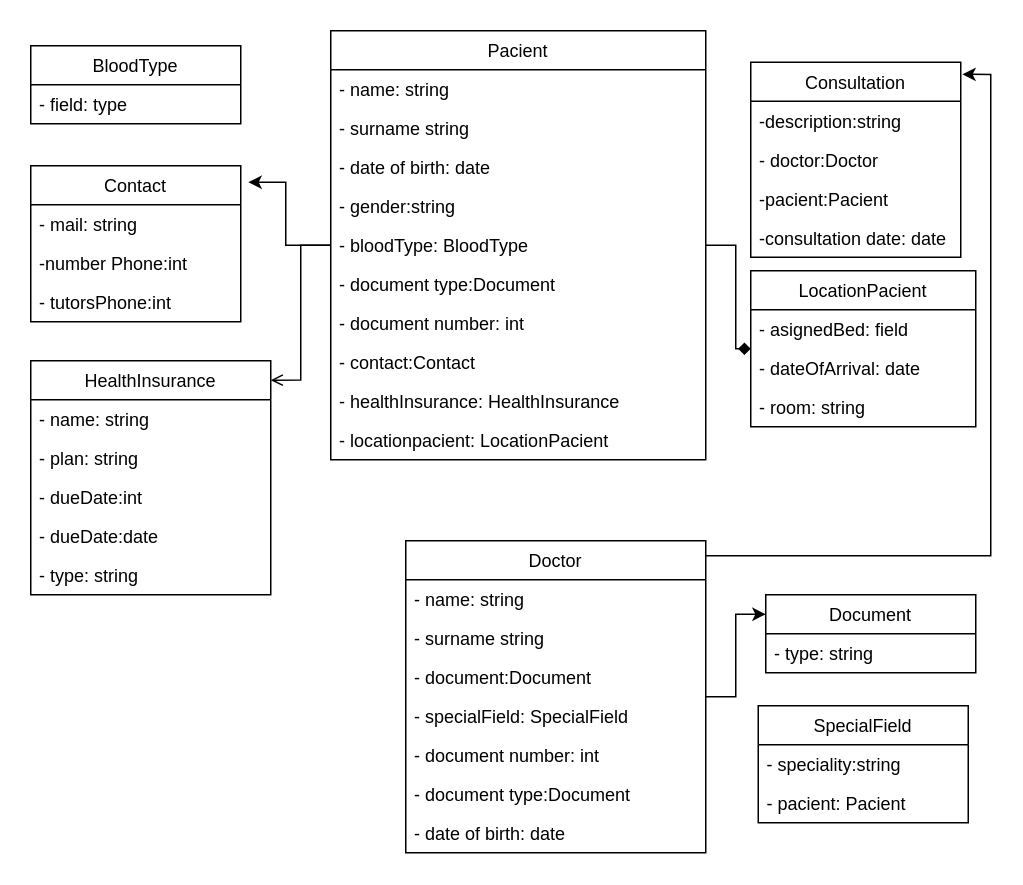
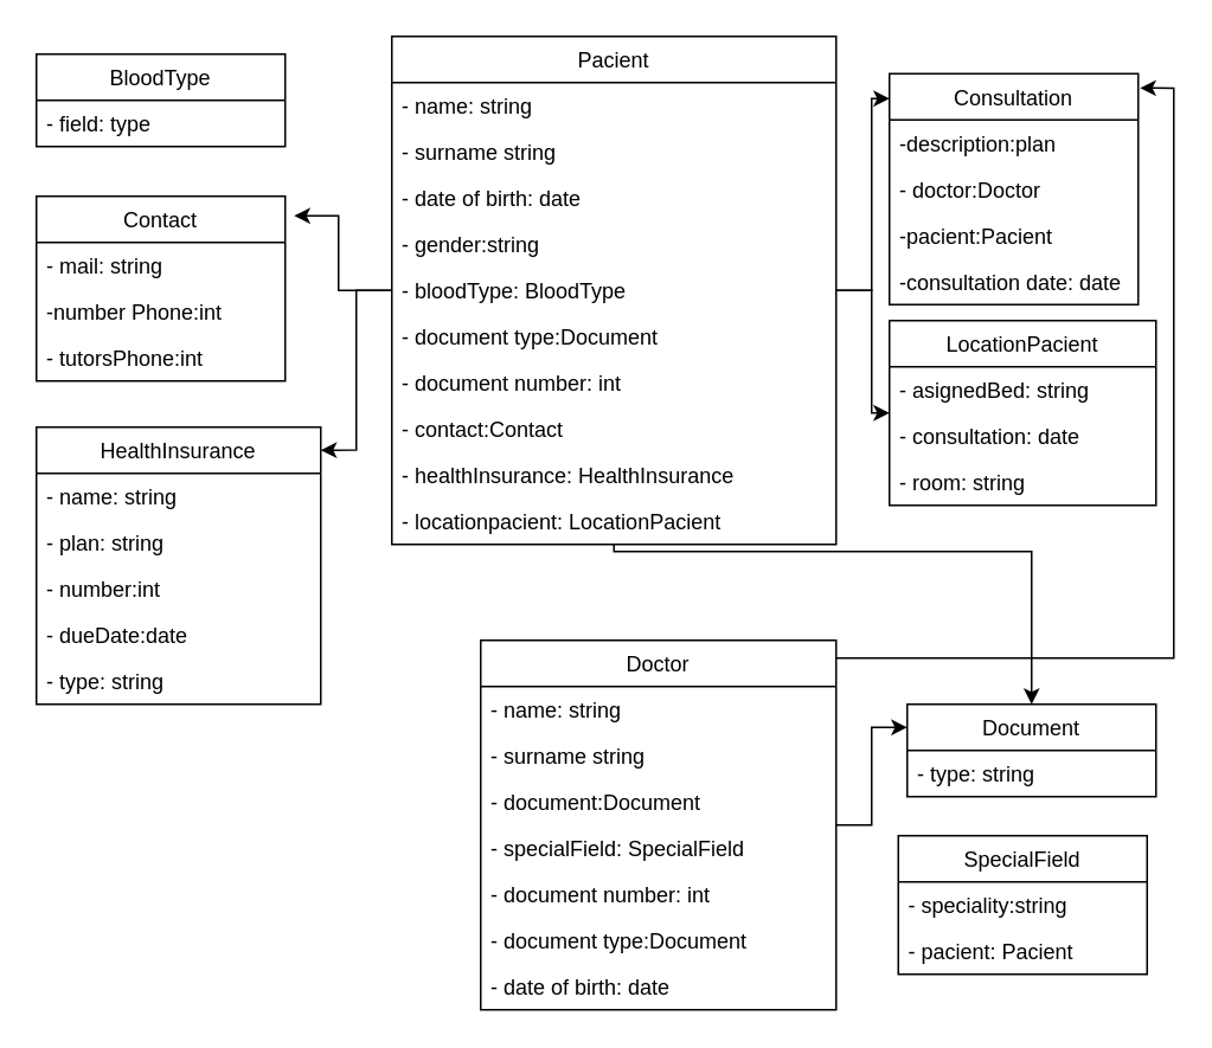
  <mxCell id="0" />
  <mxCell id="1" parent="0" />
- <mxCell id="3" style="edgeStyle=orthogonalEdgeStyle;rounded=0;orthogonalLoop=1;jettySize=auto;html=1;endArrow=diamond;" edge="1" parent="1" source="7" target="46"><mxGeometry relative="1" as="geometry" /></mxCell>
+ <mxCell id="2" style="edgeStyle=orthogonalEdgeStyle;rounded=0;orthogonalLoop=1;jettySize=auto;html=1;entryX=0;entryY=0.108;entryDx=0;entryDy=0;entryPerimeter=0;" edge="1" parent="1" source="7" target="28"><mxGeometry relative="1" as="geometry" /></mxCell>
+ <mxCell id="3" style="edgeStyle=orthogonalEdgeStyle;rounded=0;orthogonalLoop=1;jettySize=auto;html=1;" edge="1" parent="1" source="7" target="46"><mxGeometry relative="1" as="geometry" /></mxCell>
  <mxCell id="4" style="edgeStyle=orthogonalEdgeStyle;rounded=0;orthogonalLoop=1;jettySize=auto;html=1;entryX=1.036;entryY=0.106;entryDx=0;entryDy=0;entryPerimeter=0;" edge="1" parent="1" source="7" target="33"><mxGeometry relative="1" as="geometry" /></mxCell>
- <mxCell id="5" style="edgeStyle=orthogonalEdgeStyle;rounded=0;orthogonalLoop=1;jettySize=auto;html=1;entryX=1;entryY=0.083;entryDx=0;entryDy=0;entryPerimeter=0;endArrow=open;" edge="1" parent="1" source="7" target="37"><mxGeometry relative="1" as="geometry" /></mxCell>
+ <mxCell id="5" style="edgeStyle=orthogonalEdgeStyle;rounded=0;orthogonalLoop=1;jettySize=auto;html=1;entryX=1;entryY=0.083;entryDx=0;entryDy=0;entryPerimeter=0;" edge="1" parent="1" source="7" target="37"><mxGeometry relative="1" as="geometry" /></mxCell>
+ <mxCell id="6" style="edgeStyle=orthogonalEdgeStyle;rounded=0;orthogonalLoop=1;jettySize=auto;html=1;entryX=0.5;entryY=0;entryDx=0;entryDy=0;" edge="1" parent="1" source="7" target="50"><mxGeometry relative="1" as="geometry"><Array as="points"><mxPoint x="345" y="310" /><mxPoint x="580" y="310" /></Array></mxGeometry></mxCell>
  <mxCell id="7" value="Pacient" style="swimlane;fontStyle=0;childLayout=stackLayout;horizontal=1;startSize=26;fillColor=none;horizontalStack=0;resizeParent=1;resizeParentMax=0;resizeLast=0;collapsible=1;marginBottom=0;" parent="1" vertex="1"><mxGeometry x="220" y="20" width="250" height="286" as="geometry" /></mxCell>
  <mxCell id="8" value="- name: string" style="text;strokeColor=none;fillColor=none;align=left;verticalAlign=top;spacingLeft=4;spacingRight=4;overflow=hidden;rotatable=0;points=[[0,0.5],[1,0.5]];portConstraint=eastwest;" parent="7" vertex="1"><mxGeometry y="26" width="250" height="26" as="geometry" /></mxCell>
  <mxCell id="9" value="- surname string" style="text;strokeColor=none;fillColor=none;align=left;verticalAlign=top;spacingLeft=4;spacingRight=4;overflow=hidden;rotatable=0;points=[[0,0.5],[1,0.5]];portConstraint=eastwest;" parent="7" vertex="1"><mxGeometry y="52" width="250" height="26" as="geometry" /></mxCell>
  <mxCell id="10" value="- date of birth: date" style="text;strokeColor=none;fillColor=none;align=left;verticalAlign=top;spacingLeft=4;spacingRight=4;overflow=hidden;rotatable=0;points=[[0,0.5],[1,0.5]];portConstraint=eastwest;" parent="7" vertex="1"><mxGeometry y="78" width="250" height="26" as="geometry" /></mxCell>
  <mxCell id="11" value="- gender:string" style="text;strokeColor=none;fillColor=none;align=left;verticalAlign=top;spacingLeft=4;spacingRight=4;overflow=hidden;rotatable=0;points=[[0,0.5],[1,0.5]];portConstraint=eastwest;" parent="7" vertex="1"><mxGeometry y="104" width="250" height="26" as="geometry" /></mxCell>
  <mxCell id="12" value="- bloodType: BloodType " style="text;strokeColor=none;fillColor=none;align=left;verticalAlign=top;spacingLeft=4;spacingRight=4;overflow=hidden;rotatable=0;points=[[0,0.5],[1,0.5]];portConstraint=eastwest;" parent="7" vertex="1"><mxGeometry y="130" width="250" height="26" as="geometry" /></mxCell>
  <mxCell id="13" value="- document type:Document&#10;" style="text;strokeColor=none;fillColor=none;align=left;verticalAlign=top;spacingLeft=4;spacingRight=4;overflow=hidden;rotatable=0;points=[[0,0.5],[1,0.5]];portConstraint=eastwest;" vertex="1" parent="7"><mxGeometry y="156" width="250" height="26" as="geometry" /></mxCell>
  <mxCell id="14" value="- document number: int" style="text;strokeColor=none;fillColor=none;align=left;verticalAlign=top;spacingLeft=4;spacingRight=4;overflow=hidden;rotatable=0;points=[[0,0.5],[1,0.5]];portConstraint=eastwest;" parent="7" vertex="1"><mxGeometry y="182" width="250" height="26" as="geometry" /></mxCell>
  <mxCell id="15" value="- contact:Contact&#10;" style="text;strokeColor=none;fillColor=none;align=left;verticalAlign=top;spacingLeft=4;spacingRight=4;overflow=hidden;rotatable=0;points=[[0,0.5],[1,0.5]];portConstraint=eastwest;" parent="7" vertex="1"><mxGeometry y="208" width="250" height="26" as="geometry" /></mxCell>
  <mxCell id="16" value="- healthInsurance: HealthInsurance" style="text;strokeColor=none;fillColor=none;align=left;verticalAlign=top;spacingLeft=4;spacingRight=4;overflow=hidden;rotatable=0;points=[[0,0.5],[1,0.5]];portConstraint=eastwest;" parent="7" vertex="1"><mxGeometry y="234" width="250" height="26" as="geometry" /></mxCell>
  <mxCell id="17" value="- locationpacient: LocationPacient" style="text;strokeColor=none;fillColor=none;align=left;verticalAlign=top;spacingLeft=4;spacingRight=4;overflow=hidden;rotatable=0;points=[[0,0.5],[1,0.5]];portConstraint=eastwest;" parent="7" vertex="1"><mxGeometry y="260" width="250" height="26" as="geometry" /></mxCell>
  <mxCell id="18" style="edgeStyle=orthogonalEdgeStyle;rounded=0;orthogonalLoop=1;jettySize=auto;html=1;entryX=0;entryY=0.25;entryDx=0;entryDy=0;" edge="1" parent="1" source="20" target="50"><mxGeometry relative="1" as="geometry" /></mxCell>
  <mxCell id="19" style="edgeStyle=orthogonalEdgeStyle;rounded=0;orthogonalLoop=1;jettySize=auto;html=1;entryX=1.007;entryY=0.062;entryDx=0;entryDy=0;entryPerimeter=0;" edge="1" parent="1" source="20" target="28"><mxGeometry relative="1" as="geometry"><Array as="points"><mxPoint x="660" y="370" /><mxPoint x="660" y="49" /></Array></mxGeometry></mxCell>
  <mxCell id="20" value="Doctor" style="swimlane;fontStyle=0;childLayout=stackLayout;horizontal=1;startSize=26;fillColor=none;horizontalStack=0;resizeParent=1;resizeParentMax=0;resizeLast=0;collapsible=1;marginBottom=0;" parent="1" vertex="1"><mxGeometry x="270" y="360" width="200" height="208" as="geometry" /></mxCell>
  <mxCell id="21" value="- name: string" style="text;strokeColor=none;fillColor=none;align=left;verticalAlign=top;spacingLeft=4;spacingRight=4;overflow=hidden;rotatable=0;points=[[0,0.5],[1,0.5]];portConstraint=eastwest;" parent="20" vertex="1"><mxGeometry y="26" width="200" height="26" as="geometry" /></mxCell>
  <mxCell id="22" value="- surname string" style="text;strokeColor=none;fillColor=none;align=left;verticalAlign=top;spacingLeft=4;spacingRight=4;overflow=hidden;rotatable=0;points=[[0,0.5],[1,0.5]];portConstraint=eastwest;" parent="20" vertex="1"><mxGeometry y="52" width="200" height="26" as="geometry" /></mxCell>
  <mxCell id="23" value="- document:Document&#10;" style="text;strokeColor=none;fillColor=none;align=left;verticalAlign=top;spacingLeft=4;spacingRight=4;overflow=hidden;rotatable=0;points=[[0,0.5],[1,0.5]];portConstraint=eastwest;" parent="20" vertex="1"><mxGeometry y="78" width="200" height="26" as="geometry" /></mxCell>
  <mxCell id="24" value="- specialField: SpecialField" style="text;strokeColor=none;fillColor=none;align=left;verticalAlign=top;spacingLeft=4;spacingRight=4;overflow=hidden;rotatable=0;points=[[0,0.5],[1,0.5]];portConstraint=eastwest;" parent="20" vertex="1"><mxGeometry y="104" width="200" height="26" as="geometry" /></mxCell>
  <mxCell id="25" value="- document number: int" style="text;strokeColor=none;fillColor=none;align=left;verticalAlign=top;spacingLeft=4;spacingRight=4;overflow=hidden;rotatable=0;points=[[0,0.5],[1,0.5]];portConstraint=eastwest;" parent="20" vertex="1"><mxGeometry y="130" width="200" height="26" as="geometry" /></mxCell>
  <mxCell id="26" value="- document type:Document&#10;" style="text;strokeColor=none;fillColor=none;align=left;verticalAlign=top;spacingLeft=4;spacingRight=4;overflow=hidden;rotatable=0;points=[[0,0.5],[1,0.5]];portConstraint=eastwest;" vertex="1" parent="20"><mxGeometry y="156" width="200" height="26" as="geometry" /></mxCell>
  <mxCell id="27" value="- date of birth: date" style="text;strokeColor=none;fillColor=none;align=left;verticalAlign=top;spacingLeft=4;spacingRight=4;overflow=hidden;rotatable=0;points=[[0,0.5],[1,0.5]];portConstraint=eastwest;" parent="20" vertex="1"><mxGeometry y="182" width="200" height="26" as="geometry" /></mxCell>
  <mxCell id="28" value="Consultation" style="swimlane;fontStyle=0;childLayout=stackLayout;horizontal=1;startSize=26;fillColor=none;horizontalStack=0;resizeParent=1;resizeParentMax=0;resizeLast=0;collapsible=1;marginBottom=0;" parent="1" vertex="1"><mxGeometry x="500" y="41" width="140" height="130" as="geometry" /></mxCell>
- <mxCell id="29" value="-description:string" style="text;strokeColor=none;fillColor=none;align=left;verticalAlign=top;spacingLeft=4;spacingRight=4;overflow=hidden;rotatable=0;points=[[0,0.5],[1,0.5]];portConstraint=eastwest;" parent="28" vertex="1"><mxGeometry y="26" width="140" height="26" as="geometry" /></mxCell>
+ <mxCell id="29" value="-description:plan" style="text;strokeColor=none;fillColor=none;align=left;verticalAlign=top;spacingLeft=4;spacingRight=4;overflow=hidden;rotatable=0;points=[[0,0.5],[1,0.5]];portConstraint=eastwest;" parent="28" vertex="1"><mxGeometry y="26" width="140" height="26" as="geometry" /></mxCell>
  <mxCell id="30" value="- doctor:Doctor" style="text;strokeColor=none;fillColor=none;align=left;verticalAlign=top;spacingLeft=4;spacingRight=4;overflow=hidden;rotatable=0;points=[[0,0.5],[1,0.5]];portConstraint=eastwest;" parent="28" vertex="1"><mxGeometry y="52" width="140" height="26" as="geometry" /></mxCell>
  <mxCell id="31" value="-pacient:Pacient&#10;" style="text;strokeColor=none;fillColor=none;align=left;verticalAlign=top;spacingLeft=4;spacingRight=4;overflow=hidden;rotatable=0;points=[[0,0.5],[1,0.5]];portConstraint=eastwest;" parent="28" vertex="1"><mxGeometry y="78" width="140" height="26" as="geometry" /></mxCell>
  <mxCell id="32" value="-consultation date: date" style="text;strokeColor=none;fillColor=none;align=left;verticalAlign=top;spacingLeft=4;spacingRight=4;overflow=hidden;rotatable=0;points=[[0,0.5],[1,0.5]];portConstraint=eastwest;" parent="28" vertex="1"><mxGeometry y="104" width="140" height="26" as="geometry" /></mxCell>
  <mxCell id="33" value="Contact" style="swimlane;fontStyle=0;childLayout=stackLayout;horizontal=1;startSize=26;fillColor=none;horizontalStack=0;resizeParent=1;resizeParentMax=0;resizeLast=0;collapsible=1;marginBottom=0;" parent="1" vertex="1"><mxGeometry x="20" y="110" width="140" height="104" as="geometry" /></mxCell>
  <mxCell id="34" value="- mail: string" style="text;strokeColor=none;fillColor=none;align=left;verticalAlign=top;spacingLeft=4;spacingRight=4;overflow=hidden;rotatable=0;points=[[0,0.5],[1,0.5]];portConstraint=eastwest;" parent="33" vertex="1"><mxGeometry y="26" width="140" height="26" as="geometry" /></mxCell>
  <mxCell id="35" value="-number Phone:int" style="text;strokeColor=none;fillColor=none;align=left;verticalAlign=top;spacingLeft=4;spacingRight=4;overflow=hidden;rotatable=0;points=[[0,0.5],[1,0.5]];portConstraint=eastwest;" parent="33" vertex="1"><mxGeometry y="52" width="140" height="26" as="geometry" /></mxCell>
  <mxCell id="36" value="- tutorsPhone:int" style="text;strokeColor=none;fillColor=none;align=left;verticalAlign=top;spacingLeft=4;spacingRight=4;overflow=hidden;rotatable=0;points=[[0,0.5],[1,0.5]];portConstraint=eastwest;" parent="33" vertex="1"><mxGeometry y="78" width="140" height="26" as="geometry" /></mxCell>
  <mxCell id="37" value="HealthInsurance" style="swimlane;fontStyle=0;childLayout=stackLayout;horizontal=1;startSize=26;fillColor=none;horizontalStack=0;resizeParent=1;resizeParentMax=0;resizeLast=0;collapsible=1;marginBottom=0;" parent="1" vertex="1"><mxGeometry x="20" y="240" width="160" height="156" as="geometry" /></mxCell>
  <mxCell id="38" value="- name: string" style="text;strokeColor=none;fillColor=none;align=left;verticalAlign=top;spacingLeft=4;spacingRight=4;overflow=hidden;rotatable=0;points=[[0,0.5],[1,0.5]];portConstraint=eastwest;" parent="37" vertex="1"><mxGeometry y="26" width="160" height="26" as="geometry" /></mxCell>
  <mxCell id="39" value="- plan: string" style="text;strokeColor=none;fillColor=none;align=left;verticalAlign=top;spacingLeft=4;spacingRight=4;overflow=hidden;rotatable=0;points=[[0,0.5],[1,0.5]];portConstraint=eastwest;" parent="37" vertex="1"><mxGeometry y="52" width="160" height="26" as="geometry" /></mxCell>
- <mxCell id="40" value="- dueDate:int" style="text;strokeColor=none;fillColor=none;align=left;verticalAlign=top;spacingLeft=4;spacingRight=4;overflow=hidden;rotatable=0;points=[[0,0.5],[1,0.5]];portConstraint=eastwest;" parent="37" vertex="1"><mxGeometry y="78" width="160" height="26" as="geometry" /></mxCell>
+ <mxCell id="40" value="- number:int" style="text;strokeColor=none;fillColor=none;align=left;verticalAlign=top;spacingLeft=4;spacingRight=4;overflow=hidden;rotatable=0;points=[[0,0.5],[1,0.5]];portConstraint=eastwest;" parent="37" vertex="1"><mxGeometry y="78" width="160" height="26" as="geometry" /></mxCell>
  <mxCell id="41" value="- dueDate:date" style="text;strokeColor=none;fillColor=none;align=left;verticalAlign=top;spacingLeft=4;spacingRight=4;overflow=hidden;rotatable=0;points=[[0,0.5],[1,0.5]];portConstraint=eastwest;" parent="37" vertex="1"><mxGeometry y="104" width="160" height="26" as="geometry" /></mxCell>
  <mxCell id="42" value="- type: string" style="text;strokeColor=none;fillColor=none;align=left;verticalAlign=top;spacingLeft=4;spacingRight=4;overflow=hidden;rotatable=0;points=[[0,0.5],[1,0.5]];portConstraint=eastwest;" parent="37" vertex="1"><mxGeometry y="130" width="160" height="26" as="geometry" /></mxCell>
  <mxCell id="43" value="SpecialField" style="swimlane;fontStyle=0;childLayout=stackLayout;horizontal=1;startSize=26;fillColor=none;horizontalStack=0;resizeParent=1;resizeParentMax=0;resizeLast=0;collapsible=1;marginBottom=0;" parent="1" vertex="1"><mxGeometry x="505" y="470" width="140" height="78" as="geometry" /></mxCell>
  <mxCell id="44" value="- speciality:string" style="text;strokeColor=none;fillColor=none;align=left;verticalAlign=top;spacingLeft=4;spacingRight=4;overflow=hidden;rotatable=0;points=[[0,0.5],[1,0.5]];portConstraint=eastwest;" parent="43" vertex="1"><mxGeometry y="26" width="140" height="26" as="geometry" /></mxCell>
  <mxCell id="45" value="- pacient: Pacient" style="text;strokeColor=none;fillColor=none;align=left;verticalAlign=top;spacingLeft=4;spacingRight=4;overflow=hidden;rotatable=0;points=[[0,0.5],[1,0.5]];portConstraint=eastwest;" parent="43" vertex="1"><mxGeometry y="52" width="140" height="26" as="geometry" /></mxCell>
  <mxCell id="46" value="LocationPacient" style="swimlane;fontStyle=0;childLayout=stackLayout;horizontal=1;startSize=26;fillColor=none;horizontalStack=0;resizeParent=1;resizeParentMax=0;resizeLast=0;collapsible=1;marginBottom=0;" parent="1" vertex="1"><mxGeometry x="500" y="180" width="150" height="104" as="geometry" /></mxCell>
- <mxCell id="47" value="- asignedBed: field" style="text;strokeColor=none;fillColor=none;align=left;verticalAlign=top;spacingLeft=4;spacingRight=4;overflow=hidden;rotatable=0;points=[[0,0.5],[1,0.5]];portConstraint=eastwest;" parent="46" vertex="1"><mxGeometry y="26" width="150" height="26" as="geometry" /></mxCell>
- <mxCell id="48" value="- dateOfArrival: date" style="text;strokeColor=none;fillColor=none;align=left;verticalAlign=top;spacingLeft=4;spacingRight=4;overflow=hidden;rotatable=0;points=[[0,0.5],[1,0.5]];portConstraint=eastwest;" parent="46" vertex="1"><mxGeometry y="52" width="150" height="26" as="geometry" /></mxCell>
+ <mxCell id="47" value="- asignedBed: string" style="text;strokeColor=none;fillColor=none;align=left;verticalAlign=top;spacingLeft=4;spacingRight=4;overflow=hidden;rotatable=0;points=[[0,0.5],[1,0.5]];portConstraint=eastwest;" parent="46" vertex="1"><mxGeometry y="26" width="150" height="26" as="geometry" /></mxCell>
+ <mxCell id="48" value="- consultation: date" style="text;strokeColor=none;fillColor=none;align=left;verticalAlign=top;spacingLeft=4;spacingRight=4;overflow=hidden;rotatable=0;points=[[0,0.5],[1,0.5]];portConstraint=eastwest;" parent="46" vertex="1"><mxGeometry y="52" width="150" height="26" as="geometry" /></mxCell>
  <mxCell id="49" value="- room: string" style="text;strokeColor=none;fillColor=none;align=left;verticalAlign=top;spacingLeft=4;spacingRight=4;overflow=hidden;rotatable=0;points=[[0,0.5],[1,0.5]];portConstraint=eastwest;" parent="46" vertex="1"><mxGeometry y="78" width="150" height="26" as="geometry" /></mxCell>
  <mxCell id="50" value="Document" style="swimlane;fontStyle=0;childLayout=stackLayout;horizontal=1;startSize=26;fillColor=none;horizontalStack=0;resizeParent=1;resizeParentMax=0;resizeLast=0;collapsible=1;marginBottom=0;" parent="1" vertex="1"><mxGeometry x="510" y="396" width="140" height="52" as="geometry" /></mxCell>
  <mxCell id="51" value="- type: string" style="text;strokeColor=none;fillColor=none;align=left;verticalAlign=top;spacingLeft=4;spacingRight=4;overflow=hidden;rotatable=0;points=[[0,0.5],[1,0.5]];portConstraint=eastwest;" parent="50" vertex="1"><mxGeometry y="26" width="140" height="26" as="geometry" /></mxCell>
  <mxCell id="52" value="BloodType" style="swimlane;fontStyle=0;childLayout=stackLayout;horizontal=1;startSize=26;fillColor=none;horizontalStack=0;resizeParent=1;resizeParentMax=0;resizeLast=0;collapsible=1;marginBottom=0;" parent="1" vertex="1"><mxGeometry x="20" y="30" width="140" height="52" as="geometry" /></mxCell>
  <mxCell id="53" value="- field: type" style="text;strokeColor=none;fillColor=none;align=left;verticalAlign=top;spacingLeft=4;spacingRight=4;overflow=hidden;rotatable=0;points=[[0,0.5],[1,0.5]];portConstraint=eastwest;" parent="52" vertex="1"><mxGeometry y="26" width="140" height="26" as="geometry" /></mxCell>
